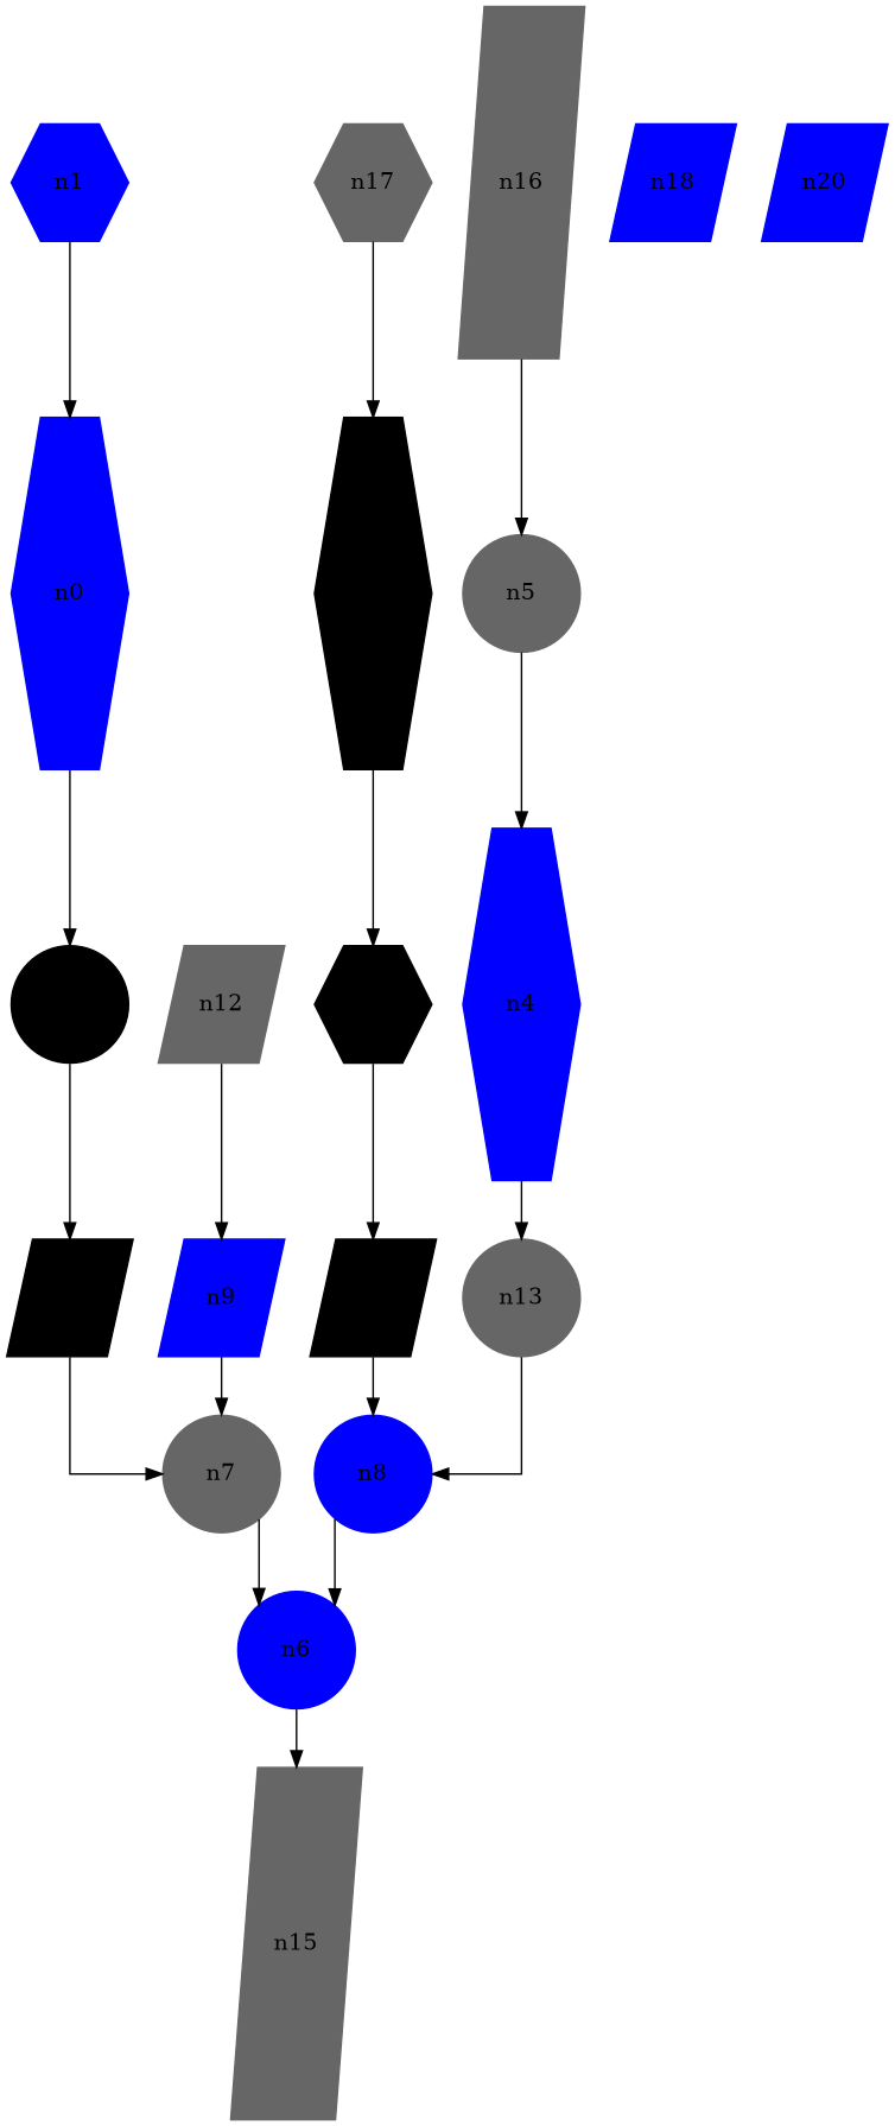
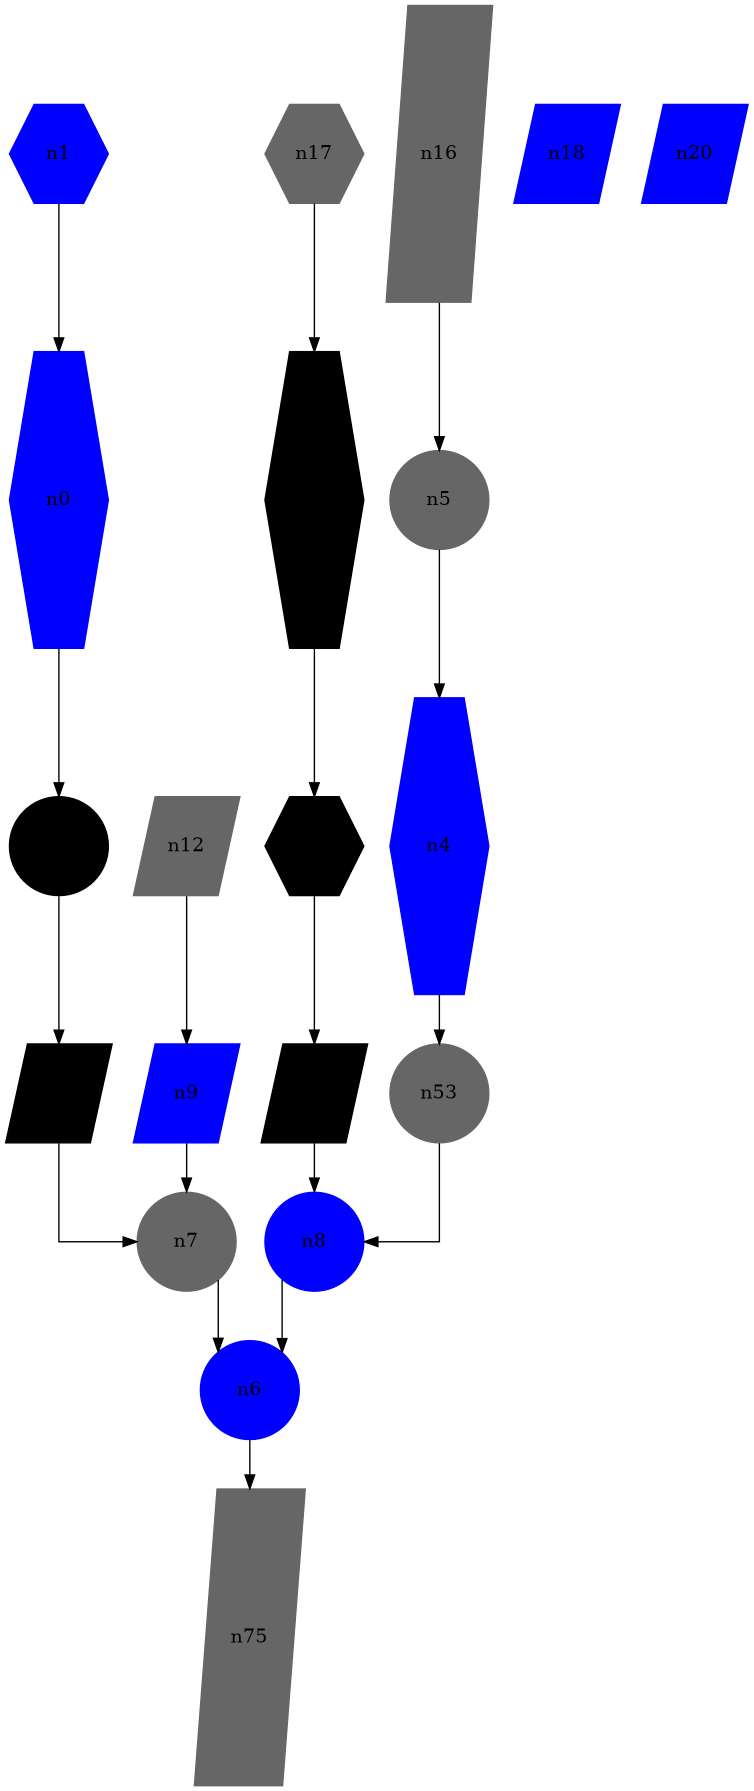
  digraph {
    splines=ortho
    node [color=blue shape=parallelogram style=filled]
    n1 [height=1 shape=hexagon width=1]
    n0 [height=3 shape=hexagon width=1]
    n11 [color=black height=1 shape=ellipse width=1]
    n10 [color=black height=1 width=1]
    n17 [color=gray40 height=1 shape=hexagon width=1]
    n14 [color=black height=3 shape=hexagon width=1]
    n3 [color=black height=1 shape=hexagon width=1]
    n2 [color=black height=1 width=1]
    n8 [height=1 shape=ellipse width=1]
    n16 [color=gray40 height=3 width=1]
    n5 [color=gray40 height=1 shape=ellipse width=1]
    n12 [color=gray40 height=1 width=1]
    n9 [height=1 width=1]
    n7 [color=gray40 height=1 shape=ellipse width=1]
    n4 [height=3 shape=hexagon width=1]
-   n13 [color=gray40 height=1 shape=ellipse width=1]
+   n13 [color=gray40 height=1 shape=ellipse width=1 label=n53]
    n6 [height=1 shape=ellipse width=1]
-   n15 [color=gray40 height=3 width=1]
+   n15 [color=gray40 height=3 width=1 label=n75]
    n18 [height=1 width=1]
    n20 [height=1 width=1]
    n1 -> n0
    n0 -> n11
    n11 -> n10
    n10 -> n7
    n17 -> n14
    n14 -> n3
    n3 -> n2
    n2 -> n8
    n8 -> n6
    n16 -> n5
    n5 -> n4
    n12 -> n9
    n9 -> n7
    n7 -> n6
    n4 -> n13
    n13 -> n8
    n6 -> n15
  }
